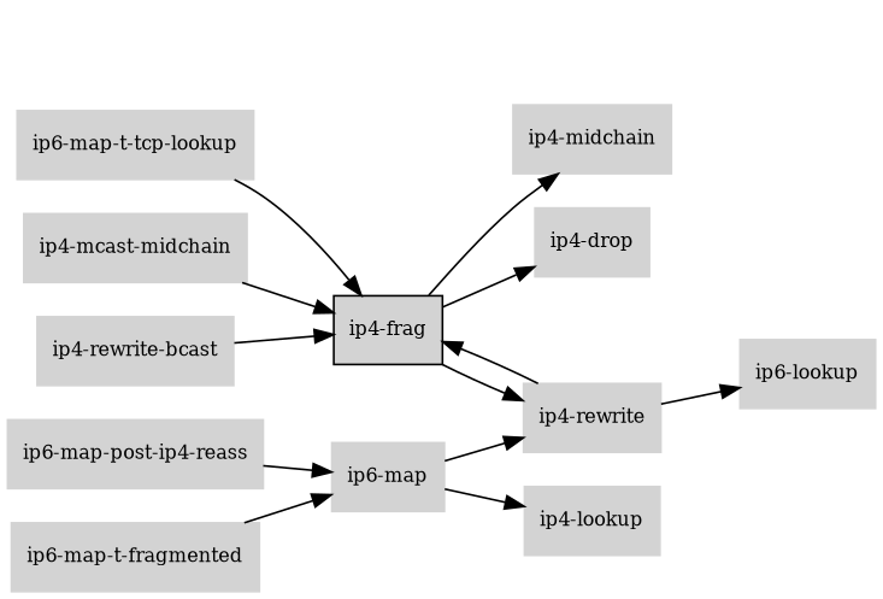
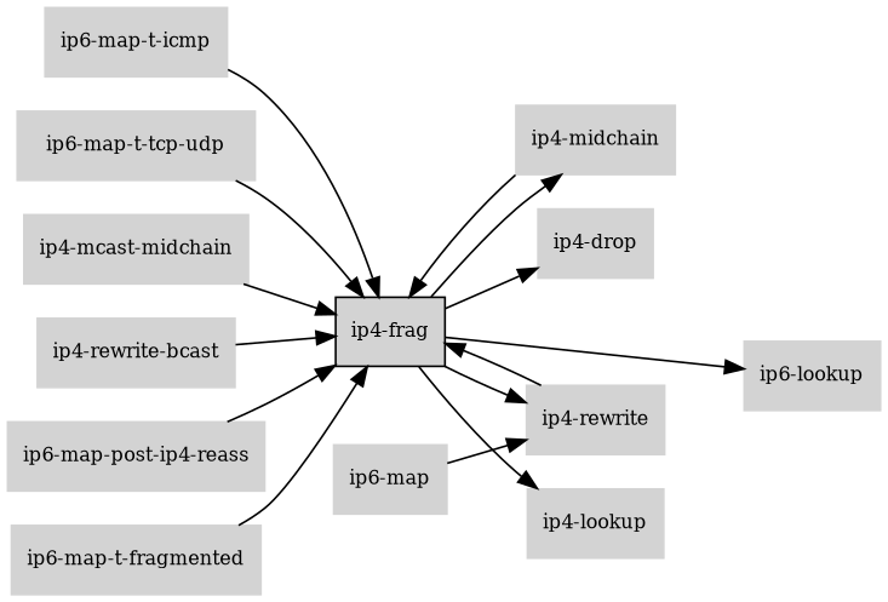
  digraph {
    rankdir=LR
    node [color=lightgray fillcolor=lightgray fontcolor=black fontsize=10 shape=box style=filled]
    edge [fontsize=8]
    "ip4-frag" [color=black]
    "ip4-rewrite"
    "ip4-midchain"
    "ip4-lookup"
    "ip6-lookup"
    "ip4-drop"
    "ip4-mcast-midchain"
    "ip4-rewrite-bcast"
    "ip6-map"
    "ip6-map-post-ip4-reass"
    "ip6-map-t-fragmented"
-   "ip6-map-t-tcp-udp" [label="ip6-map-t-tcp-lookup"]
+   "ip6-map-t-icmp"
+   "ip6-map-t-tcp-udp"
    "ip4-frag" -> "ip4-rewrite"
    "ip4-frag" -> "ip4-midchain"
-   "ip6-map" -> "ip4-lookup"
-   "ip4-rewrite" -> "ip6-lookup"
+   "ip4-frag" -> "ip4-lookup"
+   "ip4-frag" -> "ip6-lookup"
    "ip4-frag" -> "ip4-drop"
    "ip4-rewrite" -> "ip4-frag"
+   "ip4-midchain" -> "ip4-frag"
    "ip4-mcast-midchain" -> "ip4-frag"
    "ip4-rewrite-bcast" -> "ip4-frag"
    "ip6-map" -> "ip4-rewrite"
-   "ip6-map-post-ip4-reass" -> "ip6-map"
-   "ip6-map-t-fragmented" -> "ip6-map"
+   "ip6-map-post-ip4-reass" -> "ip4-frag"
+   "ip6-map-t-fragmented" -> "ip4-frag"
+   "ip6-map-t-icmp" -> "ip4-frag"
    "ip6-map-t-tcp-udp" -> "ip4-frag"
  }
